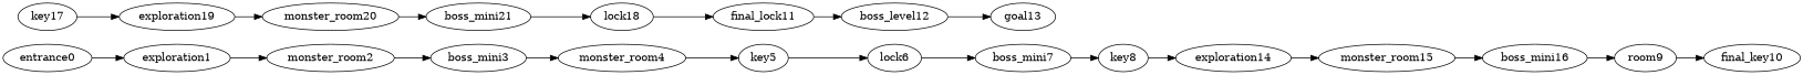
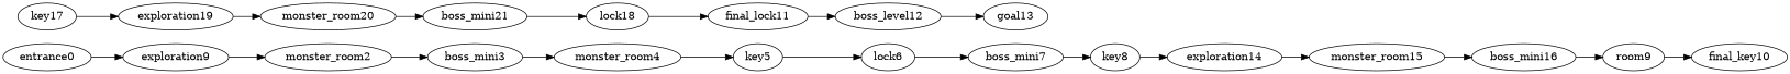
  digraph {
    rankdir=LR
    entrance0
-   exploration1
+   exploration1 [label=exploration9]
    monster_room2
    boss_mini3
    monster_room4
    key5
    lock6
    boss_mini7
    key8
    exploration14
    monster_room15
    boss_mini16
    n13 [label=room9]
    final_key10
    key17
    exploration19
    monster_room20
    final_lock11
    boss_level12
    goal13
    boss_mini21
    lock18
    entrance0 -> exploration1
    exploration1 -> monster_room2
    monster_room2 -> boss_mini3
    boss_mini3 -> monster_room4
    monster_room4 -> key5
    key5 -> lock6
    lock6 -> boss_mini7
    boss_mini7 -> key8
    key8 -> exploration14
    exploration14 -> monster_room15
    monster_room15 -> boss_mini16
    boss_mini16 -> n13
    n13 -> final_key10
    key17 -> exploration19
    exploration19 -> monster_room20
    monster_room20 -> boss_mini21
    final_lock11 -> boss_level12
    boss_level12 -> goal13
    boss_mini21 -> lock18
    lock18 -> final_lock11
  }
